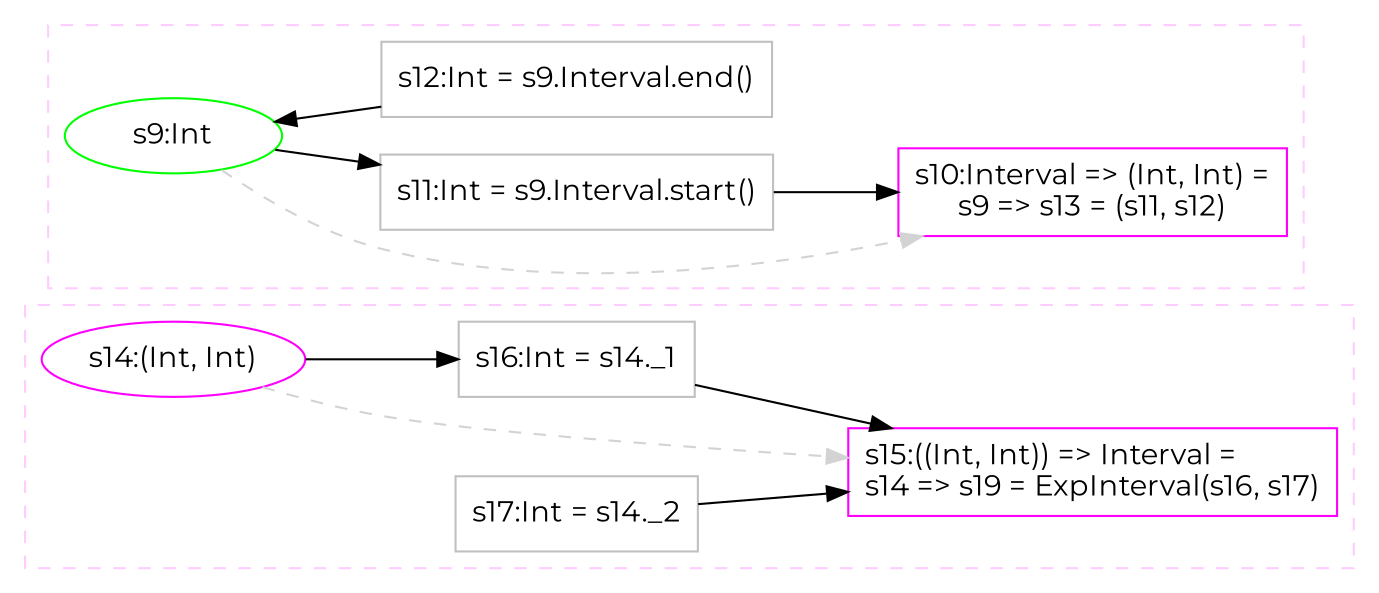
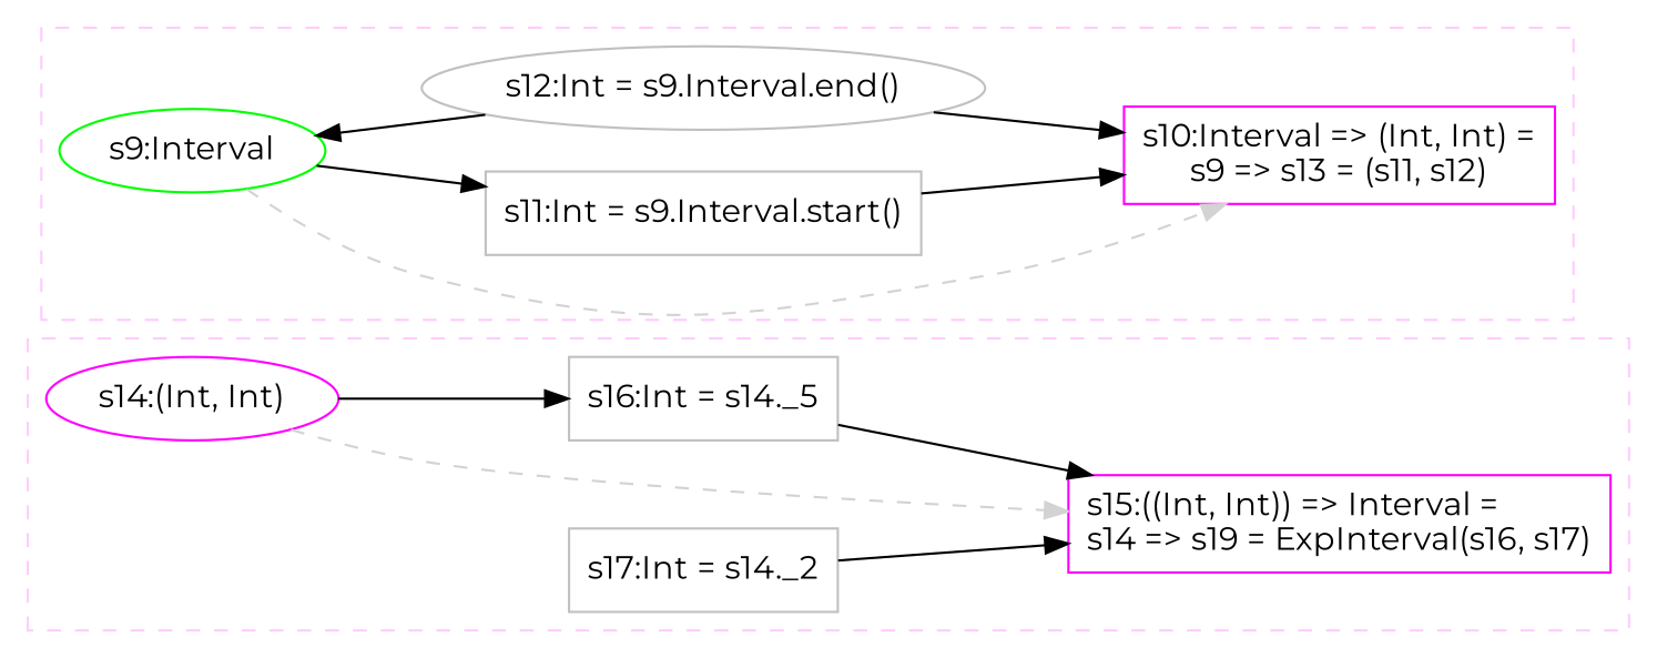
  digraph {
    concentrate=true
    fontname=Montserrat
    rankdir=LR
    node [color=gray fontname=Montserrat shape=box]
    edge [fontname=Montserrat style=solid]
    n1 [color=magenta height=0.5 label="s14:(Int, Int)" width=1.6507 shape=""]
    n2 [color=magenta height=0.57778 label="s15:((Int, Int)) => Interval =\ls14 => s19 = ExpInterval(s16, s17)" width=2.9575]
-   n3 [height=0.5 label="s16:Int = s14._1" width=1.4773]
+   n3 [height=0.5 label="s16:Int = s14._5" width=1.4773]
    n4 [height=0.5 label="s17:Int = s14._2" width=1.4773]
-   n5 [color=green height=0.5 label="s9:Int" width=1.4491 shape=""]
+   n5 [color=green height=0.5 label="s9:Interval" width=1.4491 shape=""]
    n6 [color=magenta height=0.57778 label="s10:Interval => (Int, Int) =\ls9 => s13 = (s11, s12)" width=2.2811]
    n7 [height=0.5 label="s11:Int = s9.Interval.start()" width=2.2894]
-   n8 [height=0.5 label="s12:Int = s9.Interval.end()" width=2.2521]
+   n8 [height=0.5 label="s12:Int = s9.Interval.end()" shape=ellipse width=2.2521]
    subgraph cluster_1 {
      color="#FFCCFF"
      style=dashed
      n3
      n4
      subgraph sub_2 {
        color="#FFCCFF"
        rank=source
        style=dashed
        n1
      }
      subgraph sub_3 {
        color="#FFCCFF"
        rank=sink
        style=dashed
        n2
      }
    }
    subgraph cluster_4 {
      color="#FFCCFF"
      style=dashed
      n7
      n8
      subgraph sub_5 {
        color="#FFCCFF"
        rank=source
        style=dashed
        n5
      }
      subgraph sub_6 {
        color="#FFCCFF"
        rank=sink
        style=dashed
        n6
      }
    }
    n1 -> n2 [color=lightgray style=dashed weight=0]
    n1 -> n3
    n3 -> n2
    n4 -> n2
    n5 -> n6 [color=lightgray style=dashed weight=0]
    n5 -> n7
    n7 -> n6
    n8 -> n5
+   n8 -> n6
  }
